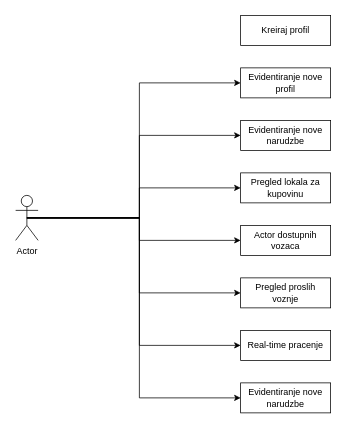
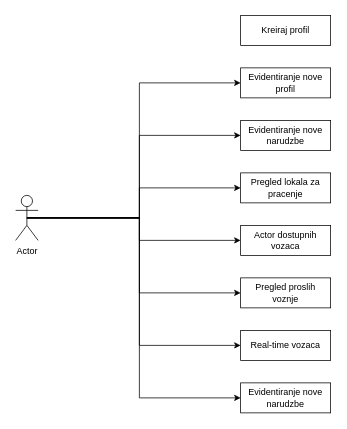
  <mxCell id="0" />
  <mxCell id="1" parent="0" />
  <mxCell id="2" style="edgeStyle=orthogonalEdgeStyle;rounded=0;orthogonalLoop=1;jettySize=auto;html=1;exitX=0.5;exitY=0.5;exitDx=0;exitDy=0;exitPerimeter=0;entryX=0;entryY=0.5;entryDx=0;entryDy=0;" edge="1" parent="1" source="9" target="11"><mxGeometry relative="1" as="geometry" /></mxCell>
  <mxCell id="3" style="edgeStyle=orthogonalEdgeStyle;rounded=0;orthogonalLoop=1;jettySize=auto;html=1;exitX=0.5;exitY=0.5;exitDx=0;exitDy=0;exitPerimeter=0;entryX=0;entryY=0.5;entryDx=0;entryDy=0;" edge="1" parent="1" source="9" target="12"><mxGeometry relative="1" as="geometry" /></mxCell>
  <mxCell id="4" style="edgeStyle=orthogonalEdgeStyle;rounded=0;orthogonalLoop=1;jettySize=auto;html=1;exitX=0.5;exitY=0.5;exitDx=0;exitDy=0;exitPerimeter=0;entryX=0;entryY=0.5;entryDx=0;entryDy=0;" edge="1" parent="1" source="9" target="13"><mxGeometry relative="1" as="geometry" /></mxCell>
  <mxCell id="5" style="edgeStyle=orthogonalEdgeStyle;rounded=0;orthogonalLoop=1;jettySize=auto;html=1;exitX=0.5;exitY=0.5;exitDx=0;exitDy=0;exitPerimeter=0;entryX=0;entryY=0.5;entryDx=0;entryDy=0;" edge="1" parent="1" source="9" target="14"><mxGeometry relative="1" as="geometry" /></mxCell>
  <mxCell id="6" style="edgeStyle=orthogonalEdgeStyle;rounded=0;orthogonalLoop=1;jettySize=auto;html=1;exitX=0.5;exitY=0.5;exitDx=0;exitDy=0;exitPerimeter=0;entryX=0;entryY=0.5;entryDx=0;entryDy=0;" edge="1" parent="1" source="9" target="15"><mxGeometry relative="1" as="geometry" /></mxCell>
  <mxCell id="7" style="edgeStyle=orthogonalEdgeStyle;rounded=0;orthogonalLoop=1;jettySize=auto;html=1;exitX=0.5;exitY=0.5;exitDx=0;exitDy=0;exitPerimeter=0;entryX=0;entryY=0.5;entryDx=0;entryDy=0;" edge="1" parent="1" source="9" target="16"><mxGeometry relative="1" as="geometry"><mxPoint x="60" y="310" as="targetPoint" /></mxGeometry></mxCell>
  <mxCell id="8" style="edgeStyle=orthogonalEdgeStyle;rounded=0;orthogonalLoop=1;jettySize=auto;html=1;exitX=0.5;exitY=0.5;exitDx=0;exitDy=0;exitPerimeter=0;entryX=0;entryY=0.5;entryDx=0;entryDy=0;" edge="1" parent="1" source="9" target="17"><mxGeometry relative="1" as="geometry"><mxPoint x="140" y="400" as="targetPoint" /></mxGeometry></mxCell>
  <mxCell id="9" value="Actor" style="shape=umlActor;verticalLabelPosition=bottom;verticalAlign=top;html=1;outlineConnect=0;" vertex="1" parent="1"><mxGeometry x="20" y="260" width="30" height="60" as="geometry" /></mxCell>
  <mxCell id="10" value="Kreiraj profil" style="rounded=0;whiteSpace=wrap;html=1;" vertex="1" parent="1"><mxGeometry x="320" y="20" width="120" height="40" as="geometry" /></mxCell>
  <mxCell id="11" value="Evidentiranje nove profil" style="rounded=0;whiteSpace=wrap;html=1;" vertex="1" parent="1"><mxGeometry x="320" y="90" width="120" height="40" as="geometry" /></mxCell>
  <mxCell id="12" value="&lt;div&gt;Evidentiranje nove narudzbe&lt;/div&gt;" style="rounded=0;whiteSpace=wrap;html=1;" vertex="1" parent="1"><mxGeometry x="320" y="160" width="120" height="40" as="geometry" /></mxCell>
- <mxCell id="13" value="&lt;div&gt;Pregled lokala za kupovinu&lt;/div&gt;" style="rounded=0;whiteSpace=wrap;html=1;" vertex="1" parent="1"><mxGeometry x="320" y="230" width="120" height="40" as="geometry" /></mxCell>
+ <mxCell id="13" value="&lt;div&gt;Pregled lokala za pracenje&lt;/div&gt;" style="rounded=0;whiteSpace=wrap;html=1;" vertex="1" parent="1"><mxGeometry x="320" y="230" width="120" height="40" as="geometry" /></mxCell>
  <mxCell id="14" value="Actor dostupnih vozaca" style="rounded=0;whiteSpace=wrap;html=1;" vertex="1" parent="1"><mxGeometry x="320" y="300" width="120" height="40" as="geometry" /></mxCell>
  <mxCell id="15" value="&lt;div&gt;Pregled proslih voznje&lt;/div&gt;" style="rounded=0;whiteSpace=wrap;html=1;" vertex="1" parent="1"><mxGeometry x="320" y="370" width="120" height="40" as="geometry" /></mxCell>
- <mxCell id="16" value="Real-time pracenje" style="rounded=0;whiteSpace=wrap;html=1;" vertex="1" parent="1"><mxGeometry x="320" y="440" width="120" height="40" as="geometry" /></mxCell>
+ <mxCell id="16" value="Real-time vozaca" style="rounded=0;whiteSpace=wrap;html=1;" vertex="1" parent="1"><mxGeometry x="320" y="440" width="120" height="40" as="geometry" /></mxCell>
  <mxCell id="17" value="&lt;div&gt;Evidentiranje nove narudzbe&lt;/div&gt;" style="rounded=0;whiteSpace=wrap;html=1;" vertex="1" parent="1"><mxGeometry x="320" y="510" width="120" height="40" as="geometry" /></mxCell>
